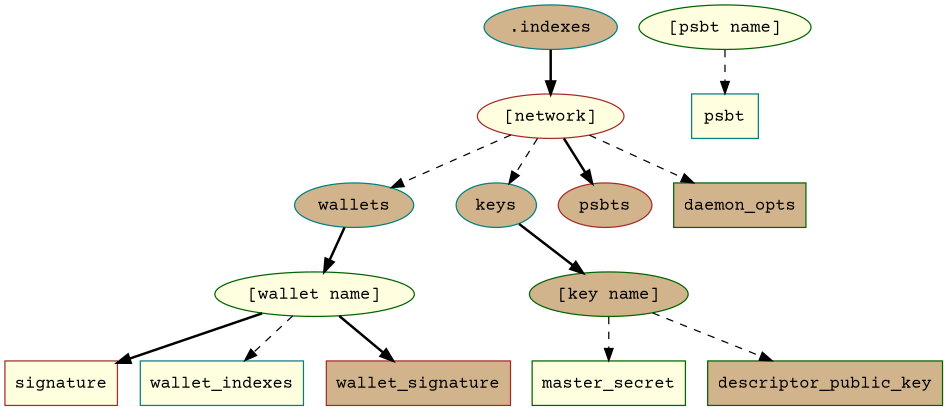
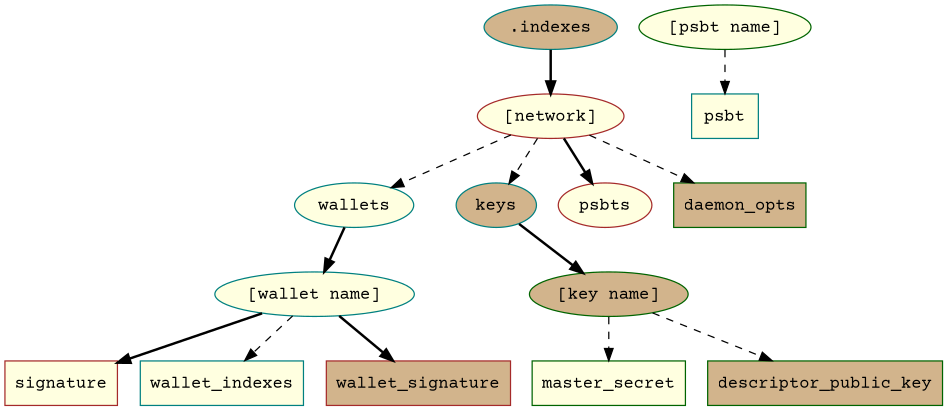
  digraph {
    fontname="Courier Prime"
    node [color=darkgreen fillcolor=lightyellow fontname="Courier Prime" style=filled]
    edge [fontname="Courier Prime" style=dashed]
    n1 [color=teal fillcolor=tan label=".indexes"]
    "[network]" [color=brown]
-   wallets [color=teal fillcolor=tan]
+   wallets [color=teal]
    keys [color=teal fillcolor=tan]
-   psbts [color=brown fillcolor=tan]
+   psbts [color=brown]
    daemon_opts [fillcolor=tan shape=Square]
-   "[wallet name]"
+   "[wallet name]" [color=teal]
    "[key name]" [fillcolor=tan]
    n9 [color=brown label=signature shape=Square]
    wallet_indexes [color=teal shape=Square]
    wallet_signature [color=brown fillcolor=tan shape=Square]
    master_secret [shape=Square]
    descriptor_public_key [fillcolor=tan shape=Square]
    "[psbt name]"
    psbt [color=teal shape=Square]
    n1 -> "[network]" [style=bold]
    "[network]" -> wallets
    "[network]" -> keys
    "[network]" -> psbts [style=bold]
    "[network]" -> daemon_opts
    wallets -> "[wallet name]" [style=bold]
    keys -> "[key name]" [style=bold]
    "[wallet name]" -> n9 [style=bold]
    "[wallet name]" -> wallet_indexes
    "[wallet name]" -> wallet_signature [style=bold]
    "[key name]" -> master_secret
    "[key name]" -> descriptor_public_key
    "[psbt name]" -> psbt
  }
